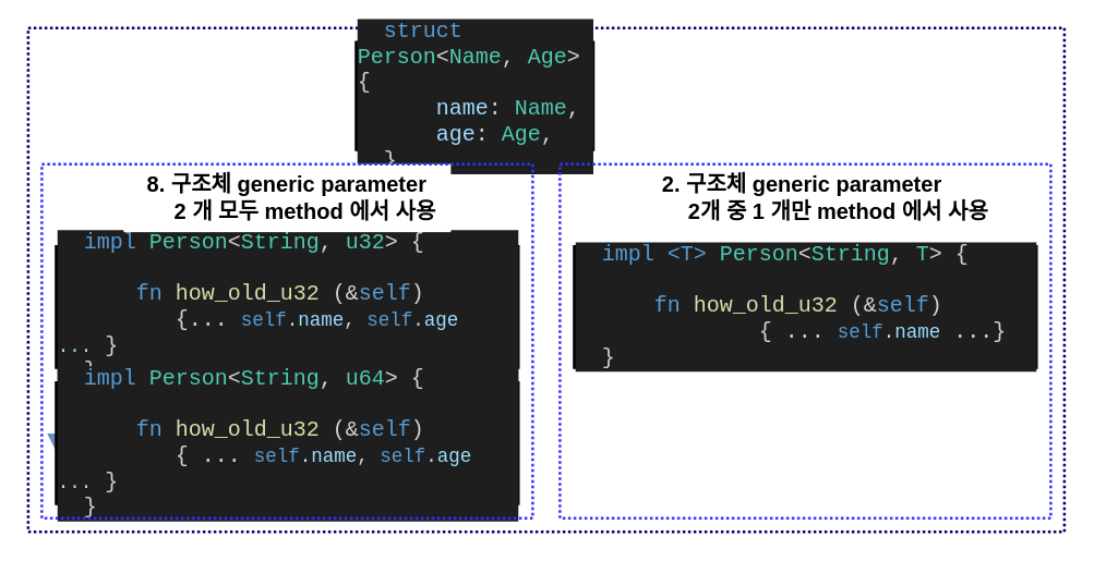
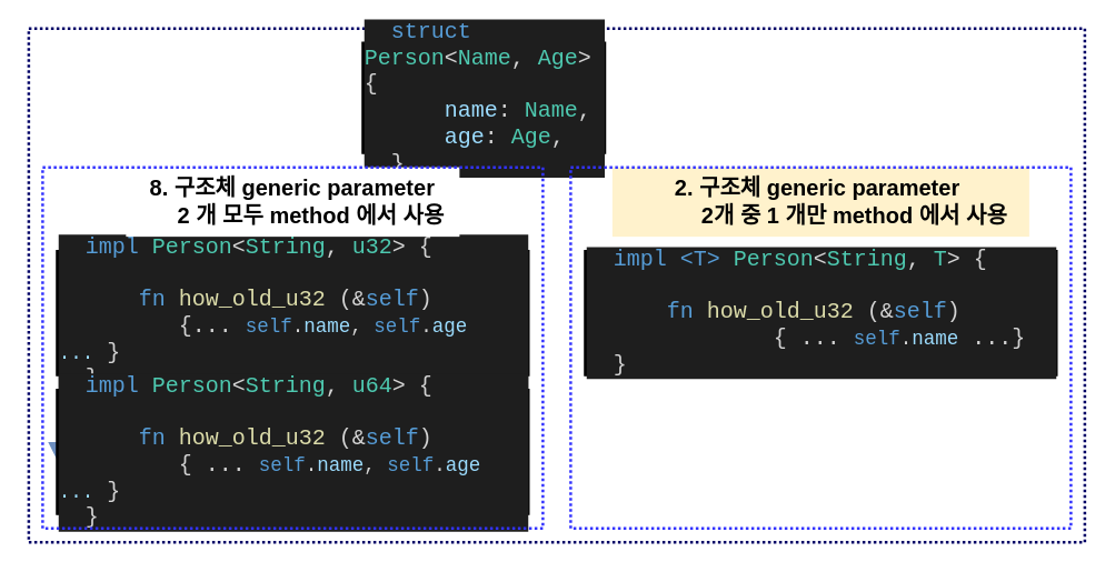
  <mxCell id="0" />
  <mxCell id="1" parent="0" />
  <mxCell id="2" value="" style="rounded=0;whiteSpace=wrap;html=1;fontSize=16;dashed=1;dashPattern=1 1;fillColor=none;strokeColor=#000066;strokeWidth=2;" vertex="1" parent="1"><mxGeometry x="20" y="20" width="760" height="370" as="geometry" /></mxCell>
  <mxCell id="3" value="&lt;div style=&quot;color: rgb(212 , 212 , 212) ; background-color: rgb(30 , 30 , 30) ; font-family: &amp;#34;consolas&amp;#34; , &amp;#34;courier new&amp;#34; , monospace ; font-size: 16px ; line-height: 19px&quot;&gt;&lt;div&gt;&lt;span style=&quot;color: #569cd6&quot;&gt;&amp;nbsp; struct&lt;/span&gt; &lt;span style=&quot;color: #4ec9b0&quot;&gt;Person&lt;/span&gt;&amp;lt;&lt;span style=&quot;color: #4ec9b0&quot;&gt;Name&lt;/span&gt;, &lt;span style=&quot;color: #4ec9b0&quot;&gt;Age&lt;/span&gt;&amp;gt;{&amp;nbsp; &amp;nbsp;&amp;nbsp;&lt;/div&gt;&lt;div&gt;&amp;nbsp; &amp;nbsp; &amp;nbsp;&amp;nbsp;&lt;span style=&quot;color: #9cdcfe&quot;&gt;name&lt;/span&gt;: &lt;span style=&quot;color: #4ec9b0&quot;&gt;Name&lt;/span&gt;,&lt;/div&gt;&lt;div&gt;&amp;nbsp; &amp;nbsp; &amp;nbsp;&amp;nbsp;&lt;span style=&quot;color: #9cdcfe&quot;&gt;age&lt;/span&gt;: &lt;span style=&quot;color: #4ec9b0&quot;&gt;Age&lt;/span&gt;,&lt;/div&gt;&lt;div&gt;&amp;nbsp; }&lt;/div&gt;&lt;/div&gt;" style="rounded=0;whiteSpace=wrap;html=1;align=left;fontColor=#F5F5F5;fillColor=#000000;" parent="1" vertex="1"><mxGeometry x="260" y="30" width="175" height="80" as="geometry" /></mxCell>
  <mxCell id="4" value="&lt;div style=&quot;color: rgb(212 , 212 , 212) ; background-color: rgb(30 , 30 , 30) ; font-family: &amp;#34;consolas&amp;#34; , &amp;#34;courier new&amp;#34; , monospace ; font-size: 16px ; line-height: 19px&quot;&gt;&lt;div&gt;&lt;span style=&quot;color: #569cd6&quot;&gt;&amp;nbsp; impl&lt;/span&gt; &lt;span style=&quot;color: #4ec9b0&quot;&gt;Person&lt;/span&gt;&amp;lt;&lt;span style=&quot;color: #4ec9b0&quot;&gt;String&lt;/span&gt;, &lt;span style=&quot;color: #4ec9b0&quot;&gt;u32&lt;/span&gt;&amp;gt; {&lt;span style=&quot;color: #6a9955&quot;&gt;&amp;nbsp; &amp;nbsp; &amp;nbsp; &amp;nbsp; &amp;nbsp;&amp;nbsp;&lt;/span&gt;&lt;/div&gt;&lt;div&gt;&amp;nbsp; &amp;nbsp; &amp;nbsp;&amp;nbsp;&lt;span style=&quot;color: #569cd6&quot;&gt;fn&lt;/span&gt; &lt;span style=&quot;color: #dcdcaa&quot;&gt;how_old_u32&amp;nbsp;&lt;/span&gt;(&amp;amp;&lt;span style=&quot;color: #569cd6&quot;&gt;self&lt;/span&gt;)&amp;nbsp;&amp;nbsp;&lt;/div&gt;&lt;div&gt;&lt;span&gt;&lt;/span&gt;&amp;nbsp; &amp;nbsp; &amp;nbsp;&lt;span&gt;&#09;&lt;/span&gt;&amp;nbsp; &amp;nbsp;{...&amp;nbsp;&lt;span style=&quot;font-size: 14px ; color: rgb(86 , 156 , 214)&quot;&gt;self&lt;/span&gt;&lt;span style=&quot;font-size: 14px&quot;&gt;.&lt;/span&gt;&lt;span style=&quot;font-size: 14px ; color: rgb(156 , 220 , 254)&quot;&gt;name&lt;/span&gt;&lt;span style=&quot;font-size: 14px&quot;&gt;, &lt;/span&gt;&lt;span style=&quot;font-size: 14px ; color: rgb(86 , 156 , 214)&quot;&gt;self&lt;/span&gt;&lt;span style=&quot;font-size: 14px&quot;&gt;.&lt;/span&gt;&lt;span style=&quot;font-size: 14px ; color: rgb(156 , 220 , 254)&quot;&gt;age ...&lt;/span&gt;&amp;nbsp;}&lt;span style=&quot;color: rgb(106 , 153 , 85)&quot;&gt;&amp;nbsp;&amp;nbsp;&lt;/span&gt;&lt;/div&gt;&lt;div&gt;&amp;nbsp; }&lt;/div&gt;&lt;/div&gt;" style="rounded=0;whiteSpace=wrap;html=1;align=left;fontColor=#F5F5F5;fillColor=#000000;" parent="1" vertex="1"><mxGeometry x="40" y="180" width="340" height="90" as="geometry" /></mxCell>
  <mxCell id="5" value="" style="endArrow=block;html=1;rounded=0;fontSize=16;fontColor=#F5F5F5;strokeWidth=10;endFill=1;fillColor=#dae8fc;strokeColor=#6c8ebf;" parent="1" edge="1"><mxGeometry width="50" height="50" relative="1" as="geometry"><mxPoint x="50" y="310" as="sourcePoint" /><mxPoint x="50" y="350" as="targetPoint" /></mxGeometry></mxCell>
  <mxCell id="6" value="&lt;div style=&quot;color: rgb(212 , 212 , 212) ; background-color: rgb(30 , 30 , 30) ; font-family: &amp;#34;consolas&amp;#34; , &amp;#34;courier new&amp;#34; , monospace ; font-size: 16px ; line-height: 19px&quot;&gt;&lt;div&gt;&lt;span style=&quot;color: #569cd6&quot;&gt;&amp;nbsp; impl&lt;/span&gt; &lt;span style=&quot;color: #4ec9b0&quot;&gt;Person&lt;/span&gt;&amp;lt;&lt;span style=&quot;color: #4ec9b0&quot;&gt;String&lt;/span&gt;, &lt;span style=&quot;color: #4ec9b0&quot;&gt;u64&lt;/span&gt;&amp;gt; {&lt;span style=&quot;color: #6a9955&quot;&gt;&amp;nbsp; &amp;nbsp; &amp;nbsp; &amp;nbsp; &amp;nbsp;&amp;nbsp;&lt;/span&gt;&lt;/div&gt;&lt;div&gt;&amp;nbsp; &amp;nbsp; &amp;nbsp;&amp;nbsp;&lt;span style=&quot;color: #569cd6&quot;&gt;fn&lt;/span&gt; &lt;span style=&quot;color: #dcdcaa&quot;&gt;how_old_u32&amp;nbsp;&lt;/span&gt;(&amp;amp;&lt;span style=&quot;color: #569cd6&quot;&gt;self&lt;/span&gt;)&amp;nbsp;&amp;nbsp;&lt;/div&gt;&lt;div&gt;&amp;nbsp; &amp;nbsp; &amp;nbsp; &amp;nbsp; &amp;nbsp;{ ...&amp;nbsp;&lt;span style=&quot;font-size: 14px ; color: rgb(86 , 156 , 214)&quot;&gt;self&lt;/span&gt;&lt;span style=&quot;font-size: 14px&quot;&gt;.&lt;/span&gt;&lt;span style=&quot;font-size: 14px ; color: rgb(156 , 220 , 254)&quot;&gt;name&lt;/span&gt;&lt;span style=&quot;font-size: 14px&quot;&gt;,&amp;nbsp;&lt;/span&gt;&lt;span style=&quot;font-size: 14px ; color: rgb(86 , 156 , 214)&quot;&gt;self&lt;/span&gt;&lt;span style=&quot;font-size: 14px&quot;&gt;.&lt;/span&gt;&lt;span style=&quot;font-size: 14px ; color: rgb(156 , 220 , 254)&quot;&gt;age ...&lt;/span&gt;&amp;nbsp;}&lt;/div&gt;&lt;div&gt;&lt;span style=&quot;color: #6a9955&quot;&gt;&amp;nbsp;&amp;nbsp;&lt;/span&gt;}&lt;/div&gt;&lt;/div&gt;" style="rounded=0;whiteSpace=wrap;html=1;align=left;fontColor=#F5F5F5;fillColor=#000000;" parent="1" vertex="1"><mxGeometry x="40" y="280" width="340" height="90" as="geometry" /></mxCell>
  <mxCell id="7" value="&lt;div style=&quot;background-color: rgb(30 , 30 , 30) ; font-family: &amp;#34;consolas&amp;#34; , &amp;#34;courier new&amp;#34; , monospace ; font-size: 16px ; line-height: 19px&quot;&gt;&lt;div&gt;&lt;span style=&quot;color: rgb(86 , 156 , 214)&quot;&gt;&amp;nbsp; impl &amp;lt;T&amp;gt;&lt;/span&gt; &lt;span style=&quot;color: rgb(78 , 201 , 176)&quot;&gt;Person&lt;/span&gt;&lt;font color=&quot;#d4d4d4&quot;&gt;&amp;lt;&lt;/font&gt;&lt;span style=&quot;color: rgb(78 , 201 , 176)&quot;&gt;String&lt;/span&gt;&lt;font color=&quot;#d4d4d4&quot;&gt;, &lt;/font&gt;&lt;font color=&quot;#4ec9b0&quot;&gt;T&lt;/font&gt;&lt;font color=&quot;#d4d4d4&quot;&gt;&amp;gt; {&lt;/font&gt;&lt;span style=&quot;color: rgb(106 , 153 , 85)&quot;&gt;&amp;nbsp; &amp;nbsp; &amp;nbsp; &amp;nbsp;&amp;nbsp;&lt;/span&gt;&lt;/div&gt;&lt;div style=&quot;color: rgb(212 , 212 , 212)&quot;&gt;&amp;nbsp; &amp;nbsp; &amp;nbsp;&amp;nbsp;&lt;span style=&quot;color: #569cd6&quot;&gt;fn&lt;/span&gt; &lt;span style=&quot;color: #dcdcaa&quot;&gt;how_old_u32&amp;nbsp;&lt;/span&gt;(&amp;amp;&lt;span style=&quot;color: #569cd6&quot;&gt;self&lt;/span&gt;) &lt;span style=&quot;color: #6a9955&quot;&gt;&amp;nbsp; &amp;nbsp; &amp;nbsp; &amp;nbsp; &amp;nbsp; &amp;nbsp; &amp;nbsp; &amp;nbsp; &amp;nbsp; &amp;nbsp;&amp;nbsp;&lt;/span&gt;{&lt;span style=&quot;color: rgb(106 , 153 , 85)&quot;&gt;&amp;nbsp;&lt;/span&gt;...&amp;nbsp;&lt;span style=&quot;font-size: 14px ; color: rgb(86 , 156 , 214)&quot;&gt;self&lt;/span&gt;&lt;span style=&quot;font-size: 14px&quot;&gt;.&lt;/span&gt;&lt;span style=&quot;font-size: 14px ; color: rgb(156 , 220 , 254)&quot;&gt;name&lt;/span&gt;&amp;nbsp;...}&lt;span style=&quot;color: rgb(106 , 153 , 85)&quot;&gt;&amp;nbsp;&amp;nbsp;&lt;/span&gt;&lt;/div&gt;&lt;div style=&quot;color: rgb(212 , 212 , 212)&quot;&gt;&amp;nbsp; }&lt;/div&gt;&lt;/div&gt;" style="rounded=0;whiteSpace=wrap;html=1;align=left;fontColor=#F5F5F5;fillColor=#000000;" parent="1" vertex="1"><mxGeometry x="420" y="180" width="340" height="90" as="geometry" /></mxCell>
  <mxCell id="8" value="&lt;b&gt;8. 구조체 generic parameter &lt;br&gt;&amp;nbsp; &amp;nbsp; &amp;nbsp; 2 개 모두 method 에서 사용&lt;/b&gt;" style="rounded=0;whiteSpace=wrap;html=1;fontSize=16;strokeColor=none;" parent="1" vertex="1"><mxGeometry x="90" y="120" width="240" height="50" as="geometry" /></mxCell>
- <mxCell id="9" value="&lt;b&gt;2. 구조체 generic parameter&amp;nbsp;&lt;br&gt;&amp;nbsp; &amp;nbsp; &amp;nbsp; &amp;nbsp; &amp;nbsp; &amp;nbsp;2개 중 1 개만 method 에서 사용&lt;/b&gt;" style="rounded=0;whiteSpace=wrap;html=1;fontSize=16;strokeColor=none;" parent="1" vertex="1"><mxGeometry x="440" y="120" width="300" height="50" as="geometry" /></mxCell>
+ <mxCell id="9" value="&lt;b&gt;2. 구조체 generic parameter&amp;nbsp;&lt;br&gt;&amp;nbsp; &amp;nbsp; &amp;nbsp; &amp;nbsp; &amp;nbsp; &amp;nbsp;2개 중 1 개만 method 에서 사용&lt;/b&gt;" style="rounded=0;whiteSpace=wrap;html=1;fontSize=16;strokeColor=none;fillColor=#fff2cc;" parent="1" vertex="1"><mxGeometry x="440" y="120" width="300" height="50" as="geometry" /></mxCell>
  <mxCell id="10" value="" style="rounded=0;whiteSpace=wrap;html=1;fontSize=16;dashed=1;dashPattern=1 1;fillColor=none;strokeColor=#3333FF;strokeWidth=2;" vertex="1" parent="1"><mxGeometry x="410" y="120" width="360" height="260" as="geometry" /></mxCell>
  <mxCell id="11" value="" style="rounded=0;whiteSpace=wrap;html=1;fontSize=16;dashed=1;dashPattern=1 1;fillColor=none;strokeColor=#3333FF;strokeWidth=2;" vertex="1" parent="1"><mxGeometry x="30" y="120" width="360" height="260" as="geometry" /></mxCell>
